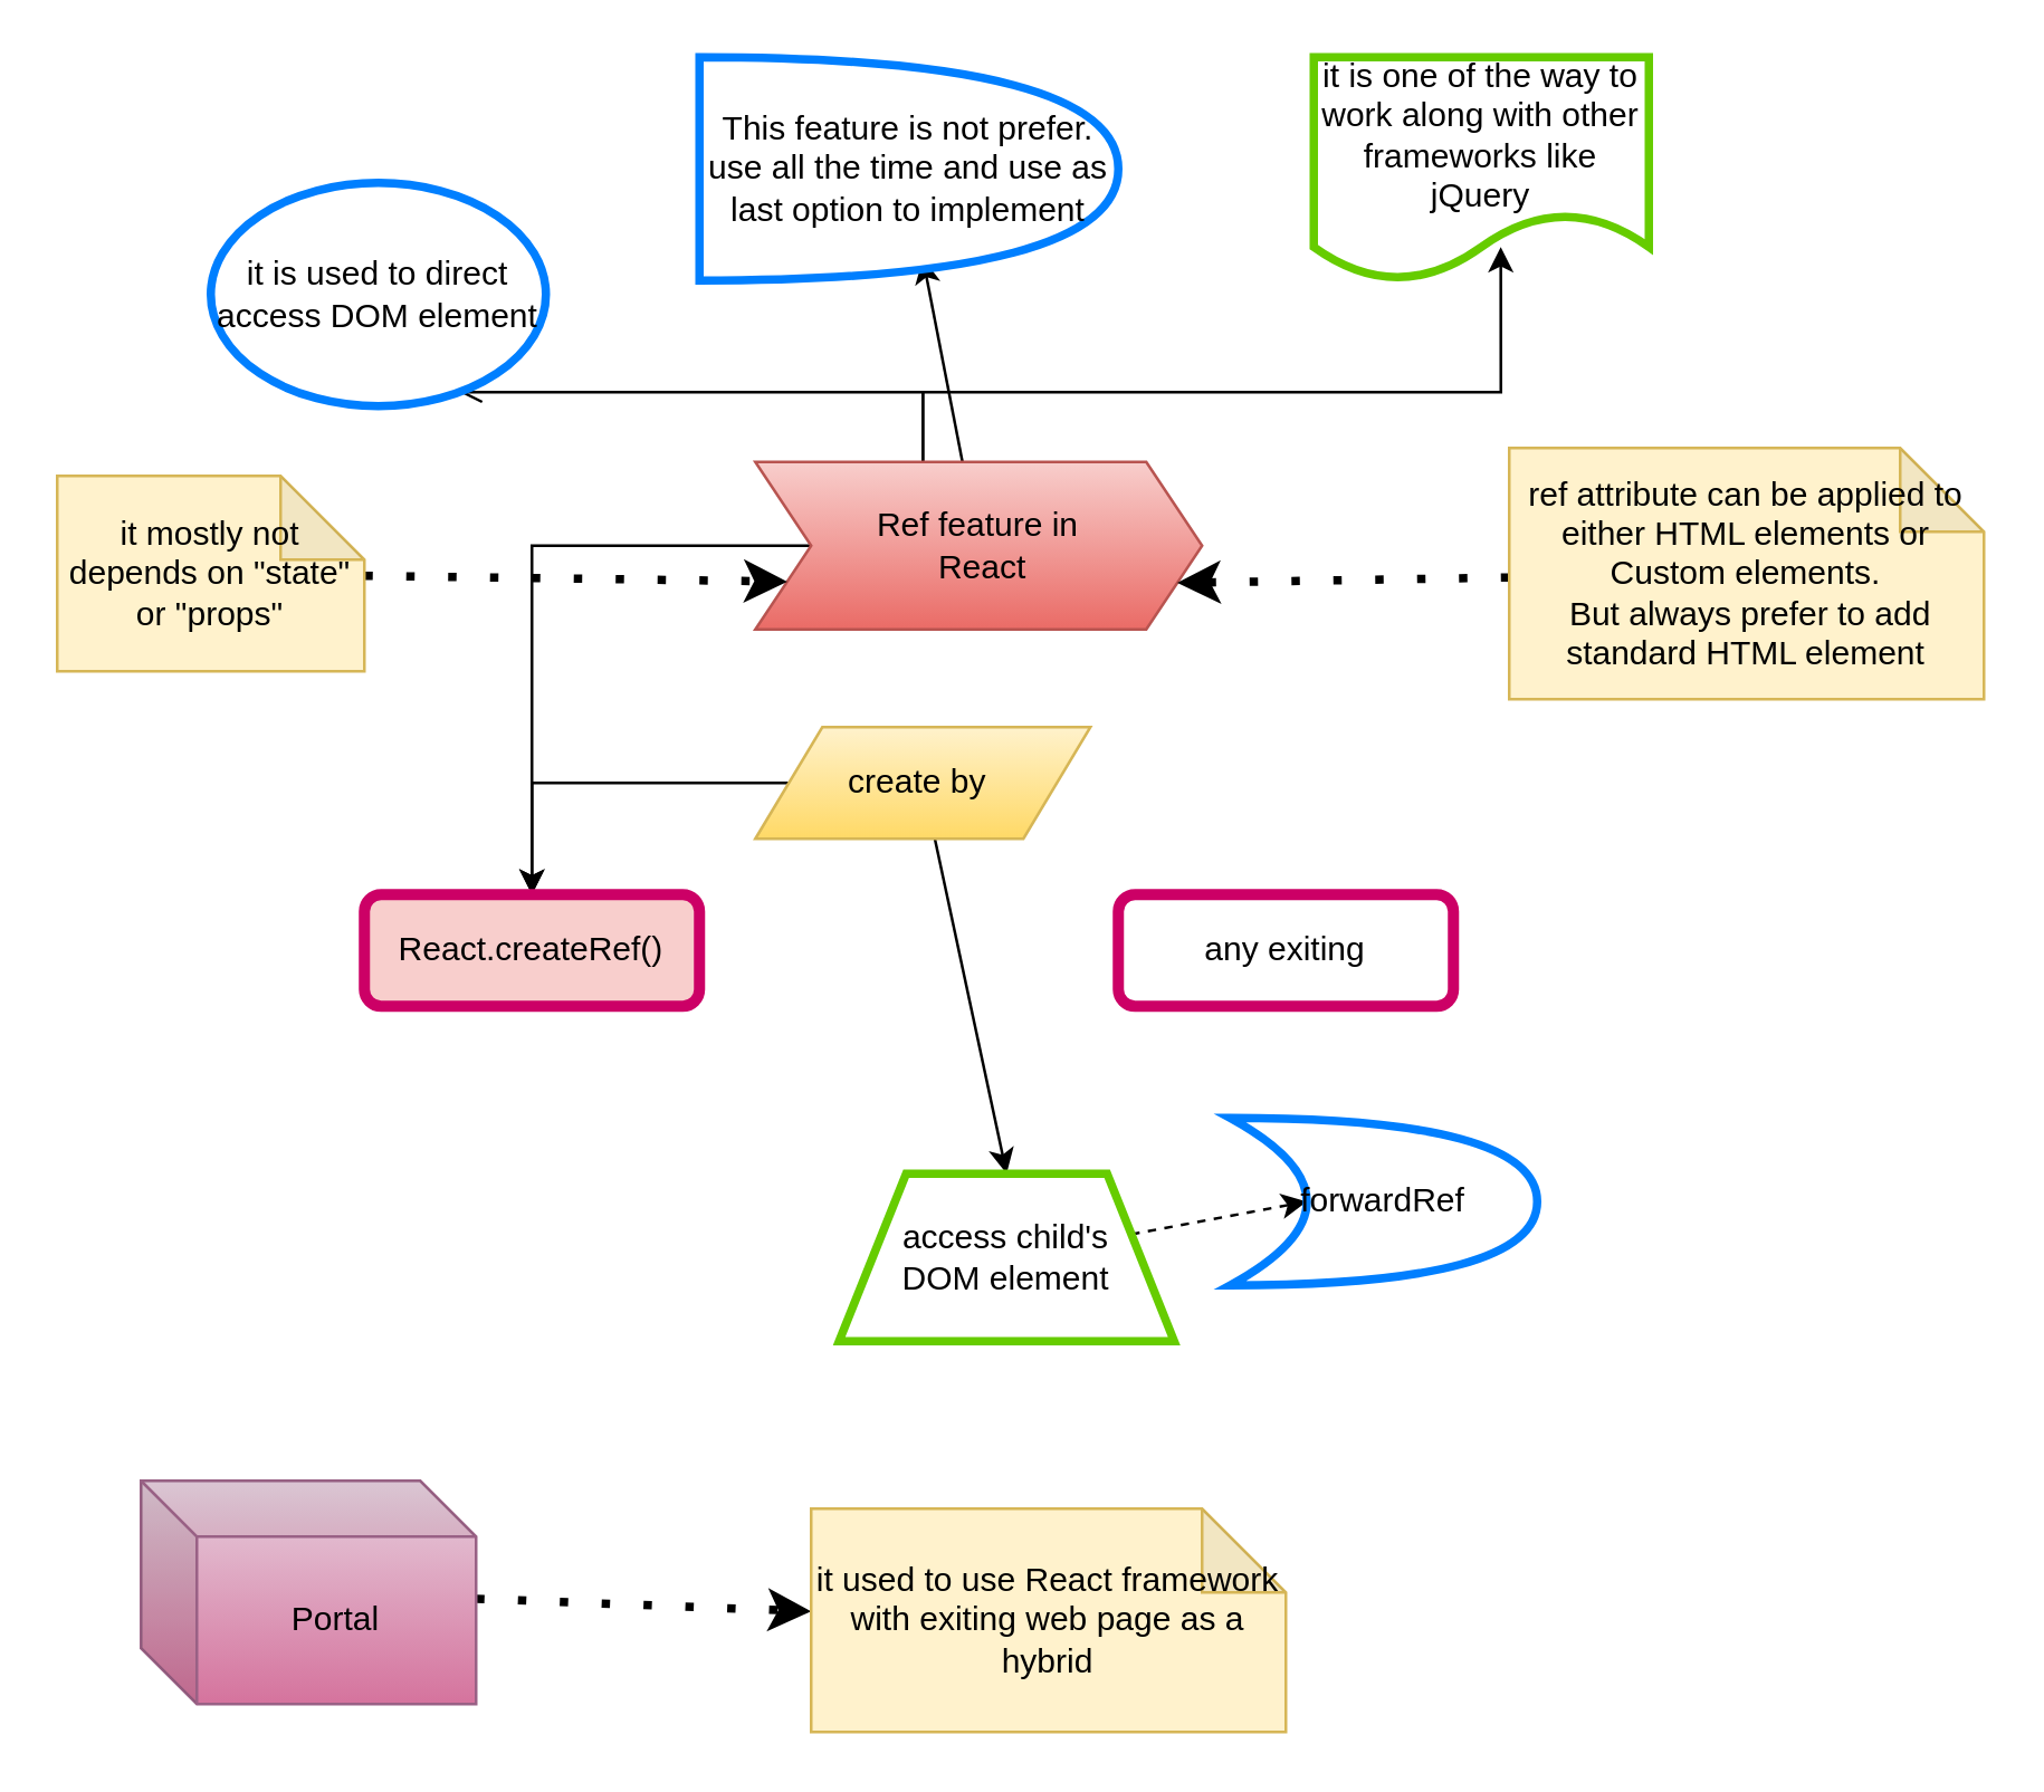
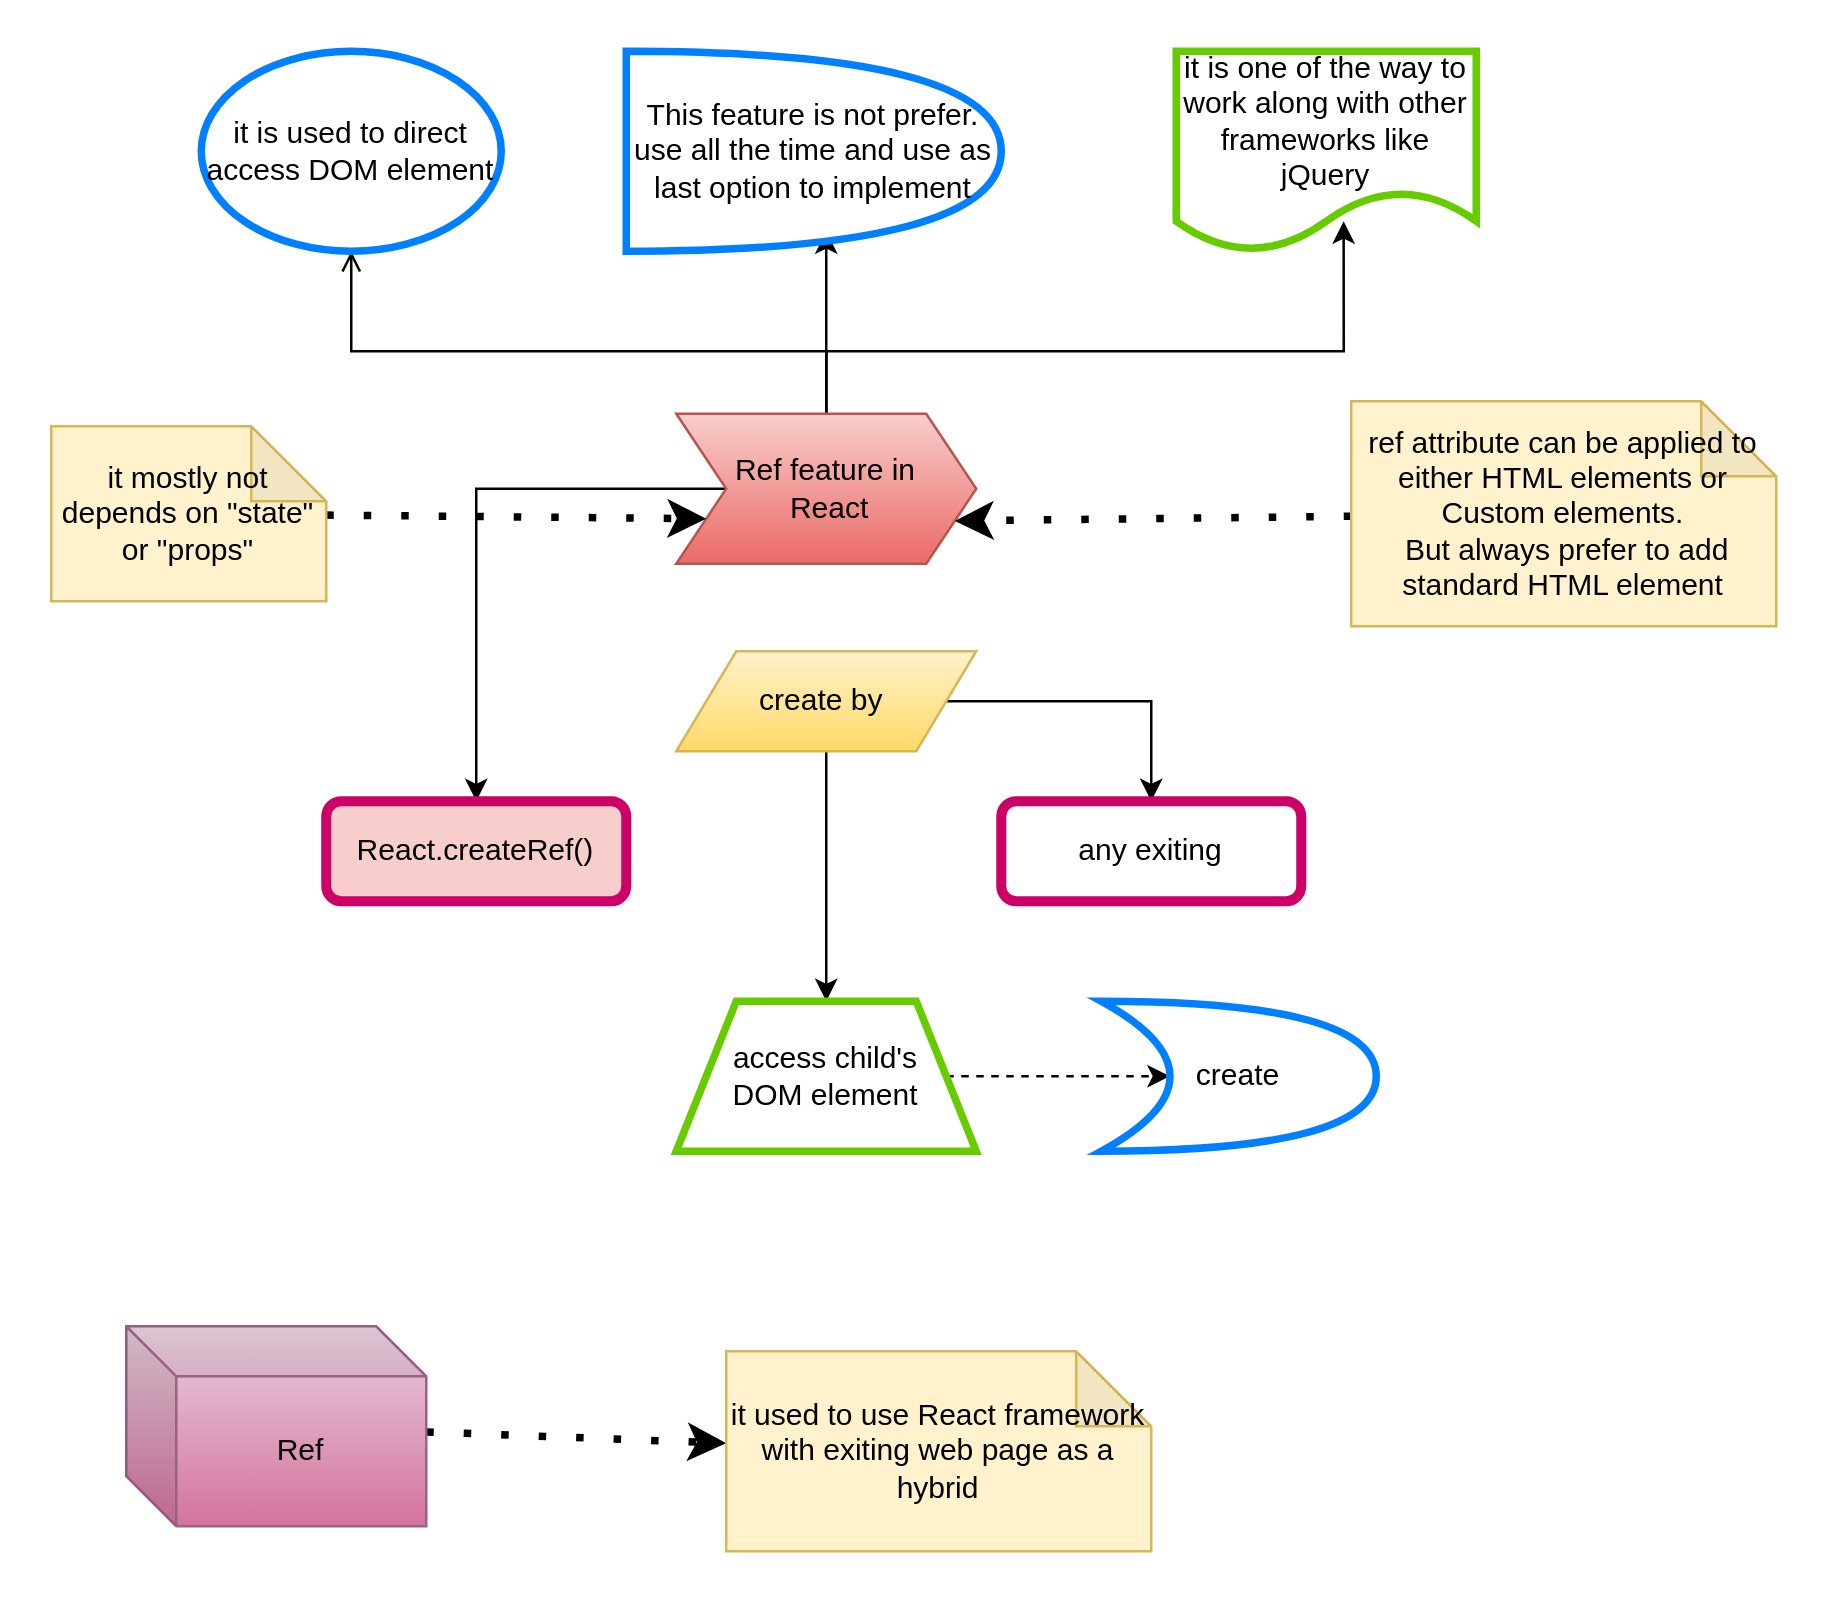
  <mxCell id="0" />
  <mxCell id="1" parent="0" />
  <mxCell id="2" style="edgeStyle=orthogonalEdgeStyle;rounded=0;orthogonalLoop=1;jettySize=auto;html=1;" parent="1" source="6" target="11" edge="1"><mxGeometry relative="1" as="geometry" /></mxCell>
  <mxCell id="3" style="edgeStyle=orthogonalEdgeStyle;rounded=0;orthogonalLoop=1;jettySize=auto;html=1;endArrow=open;" parent="1" source="6" target="7" edge="1"><mxGeometry relative="1" as="geometry"><Array as="points"><mxPoint x="330" y="140" /><mxPoint x="140" y="140" /></Array></mxGeometry></mxCell>
  <mxCell id="4" style="edgeStyle=orthogonalEdgeStyle;rounded=0;orthogonalLoop=1;jettySize=auto;html=1;entryX=0.558;entryY=0.85;entryDx=0;entryDy=0;entryPerimeter=0;" parent="1" source="6" target="13" edge="1"><mxGeometry relative="1" as="geometry"><Array as="points"><mxPoint x="330" y="140" /><mxPoint x="537" y="140" /></Array></mxGeometry></mxCell>
  <mxCell id="5" style="edgeStyle=none;rounded=0;orthogonalLoop=1;jettySize=auto;html=1;" parent="1" source="6" edge="1"><mxGeometry relative="1" as="geometry"><mxPoint x="330" y="92" as="targetPoint" /></mxGeometry></mxCell>
- <mxCell id="6" value="Ref feature in&lt;br&gt;&amp;nbsp;React" style="shape=step;perimeter=stepPerimeter;whiteSpace=wrap;html=1;fixedSize=1;gradientColor=#ea6b66;fillColor=#f8cecc;strokeColor=#b85450;" parent="1" vertex="1"><mxGeometry x="270" y="165" width="160" height="60" as="geometry" /></mxCell>
- <mxCell id="7" value="it is used to direct access DOM element" style="ellipse;whiteSpace=wrap;html=1;strokeColor=#007FFF;strokeWidth=3;" parent="1" vertex="1"><mxGeometry x="75" y="65" width="120" height="80" as="geometry" /></mxCell>
- <mxCell id="8" style="edgeStyle=orthogonalEdgeStyle;rounded=0;orthogonalLoop=1;jettySize=auto;html=1;" parent="1" source="10" target="11" edge="1"><mxGeometry relative="1" as="geometry" /></mxCell>
+ <mxCell id="6" value="Ref feature in&lt;br&gt;&amp;nbsp;React" style="shape=step;perimeter=stepPerimeter;whiteSpace=wrap;html=1;fixedSize=1;gradientColor=#ea6b66;fillColor=#f8cecc;strokeColor=#b85450;" parent="1" vertex="1"><mxGeometry x="270" y="165" width="120" height="60" as="geometry" /></mxCell>
+ <mxCell id="7" value="it is used to direct access DOM element" style="ellipse;whiteSpace=wrap;html=1;strokeColor=#007FFF;strokeWidth=3;" parent="1" vertex="1"><mxGeometry x="80" y="20" width="120" height="80" as="geometry" /></mxCell>
+ <mxCell id="8" style="edgeStyle=orthogonalEdgeStyle;rounded=0;orthogonalLoop=1;jettySize=auto;html=1;entryX=0.5;entryY=0;entryDx=0;entryDy=0;" parent="1" source="10" target="12" edge="1"><mxGeometry relative="1" as="geometry" /></mxCell>
  <mxCell id="9" style="edgeStyle=none;rounded=0;orthogonalLoop=1;jettySize=auto;html=1;entryX=0.5;entryY=0;entryDx=0;entryDy=0;" parent="1" source="10" target="20" edge="1"><mxGeometry relative="1" as="geometry" /></mxCell>
  <mxCell id="10" value="create by&amp;nbsp;" style="shape=parallelogram;perimeter=parallelogramPerimeter;whiteSpace=wrap;html=1;gradientColor=#ffd966;fillColor=#fff2cc;strokeColor=#d6b656;" parent="1" vertex="1"><mxGeometry x="270" y="260" width="120" height="40" as="geometry" /></mxCell>
  <mxCell id="11" value="React.createRef()" style="rounded=1;whiteSpace=wrap;html=1;strokeWidth=4;strokeColor=#CC0066;fillColor=#f8cecc;" parent="1" vertex="1"><mxGeometry x="130" y="320" width="120" height="40" as="geometry" /></mxCell>
  <mxCell id="12" value="any exiting" style="rounded=1;whiteSpace=wrap;html=1;strokeWidth=4;strokeColor=#CC0066;" parent="1" vertex="1"><mxGeometry x="400" y="320" width="120" height="40" as="geometry" /></mxCell>
  <mxCell id="13" value="it is one of the way to work along with other frameworks like jQuery" style="shape=document;whiteSpace=wrap;html=1;boundedLbl=1;strokeColor=#66CC00;strokeWidth=3;" parent="1" vertex="1"><mxGeometry x="470" y="20" width="120" height="80" as="geometry" /></mxCell>
  <mxCell id="14" style="rounded=0;orthogonalLoop=1;jettySize=auto;html=1;entryX=1;entryY=0.75;entryDx=0;entryDy=0;dashed=1;dashPattern=1 4;strokeWidth=3;" parent="1" source="15" target="6" edge="1"><mxGeometry relative="1" as="geometry" /></mxCell>
  <mxCell id="15" value="ref attribute can be applied to either HTML elements or Custom elements.&lt;br&gt;&amp;nbsp;But always prefer to add standard HTML element" style="shape=note;whiteSpace=wrap;html=1;backgroundOutline=1;darkOpacity=0.05;fillColor=#fff2cc;strokeColor=#d6b656;" parent="1" vertex="1"><mxGeometry x="540" y="160" width="170" height="90" as="geometry" /></mxCell>
  <mxCell id="16" style="edgeStyle=none;rounded=0;orthogonalLoop=1;jettySize=auto;html=1;entryX=0;entryY=0.75;entryDx=0;entryDy=0;dashed=1;dashPattern=1 4;strokeWidth=3;" parent="1" source="17" target="6" edge="1"><mxGeometry relative="1" as="geometry" /></mxCell>
  <mxCell id="17" value="it mostly not depends on &quot;state&quot; or &quot;props&quot;" style="shape=note;whiteSpace=wrap;html=1;backgroundOutline=1;darkOpacity=0.05;fillColor=#fff2cc;strokeColor=#d6b656;" parent="1" vertex="1"><mxGeometry x="20" y="170" width="110" height="70" as="geometry" /></mxCell>
  <mxCell id="18" value="This feature is not prefer. use all the time and use as last option to implement" style="shape=or;whiteSpace=wrap;html=1;strokeColor=#007FFF;strokeWidth=3;" parent="1" vertex="1"><mxGeometry x="250" y="20" width="150" height="80" as="geometry" /></mxCell>
  <mxCell id="19" style="edgeStyle=none;rounded=0;orthogonalLoop=1;jettySize=auto;html=1;entryX=0.25;entryY=0.5;entryDx=0;entryDy=0;entryPerimeter=0;dashed=1;" parent="1" source="20" target="21" edge="1"><mxGeometry relative="1" as="geometry" /></mxCell>
- <mxCell id="20" value="access child's &lt;br&gt;DOM element" style="shape=trapezoid;perimeter=trapezoidPerimeter;whiteSpace=wrap;html=1;strokeColor=#66CC00;strokeWidth=3;" parent="1" vertex="1"><mxGeometry x="300" y="420" width="120" height="60" as="geometry" /></mxCell>
- <mxCell id="21" value="forwardRef" style="shape=xor;whiteSpace=wrap;html=1;strokeColor=#007FFF;strokeWidth=3;" parent="1" vertex="1"><mxGeometry x="440" y="400" width="110" height="60" as="geometry" /></mxCell>
+ <mxCell id="20" value="access child's &lt;br&gt;DOM element" style="shape=trapezoid;perimeter=trapezoidPerimeter;whiteSpace=wrap;html=1;strokeColor=#66CC00;strokeWidth=3;" parent="1" vertex="1"><mxGeometry x="270" y="400" width="120" height="60" as="geometry" /></mxCell>
+ <mxCell id="21" value="create" style="shape=xor;whiteSpace=wrap;html=1;strokeColor=#007FFF;strokeWidth=3;" parent="1" vertex="1"><mxGeometry x="440" y="400" width="110" height="60" as="geometry" /></mxCell>
  <mxCell id="22" style="edgeStyle=none;rounded=0;orthogonalLoop=1;jettySize=auto;html=1;dashed=1;dashPattern=1 4;strokeWidth=3;" edge="1" parent="1" source="23" target="24"><mxGeometry relative="1" as="geometry" /></mxCell>
- <mxCell id="23" value="Portal" style="shape=cube;whiteSpace=wrap;html=1;boundedLbl=1;backgroundOutline=1;darkOpacity=0.05;darkOpacity2=0.1;gradientColor=#d5739d;fillColor=#e6d0de;strokeColor=#996185;" parent="1" vertex="1"><mxGeometry x="50" y="530" width="120" height="80" as="geometry" /></mxCell>
+ <mxCell id="23" value="Ref" style="shape=cube;whiteSpace=wrap;html=1;boundedLbl=1;backgroundOutline=1;darkOpacity=0.05;darkOpacity2=0.1;gradientColor=#d5739d;fillColor=#e6d0de;strokeColor=#996185;" parent="1" vertex="1"><mxGeometry x="50" y="530" width="120" height="80" as="geometry" /></mxCell>
  <mxCell id="24" value="it used to use React framework with exiting web page as a hybrid" style="shape=note;whiteSpace=wrap;html=1;backgroundOutline=1;darkOpacity=0.05;fillColor=#fff2cc;strokeColor=#d6b656;" vertex="1" parent="1"><mxGeometry x="290" y="540" width="170" height="80" as="geometry" /></mxCell>
